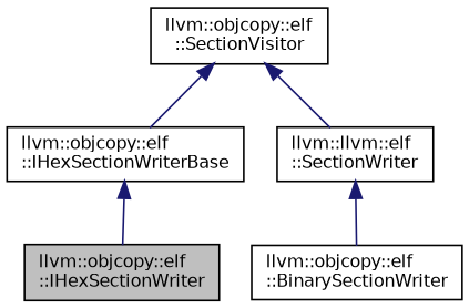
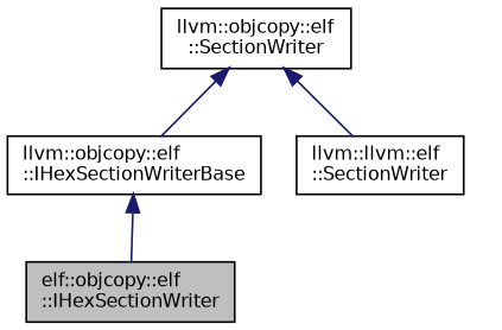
  digraph {
    node [color=black fontname=Helvetica fontsize=10 shape=record]
    edge [color=midnightblue dir=back fontname=Helvetica fontsize=10 labelfontname=Helvetica labelfontsize=10 style=solid]
-   n1 [fillcolor=grey75 fontcolor=black height=0.2 label="llvm::objcopy::elf\l::IHexSectionWriter" style=filled width=0.4]
+   n1 [fillcolor=grey75 fontcolor=black height=0.2 label="elf::objcopy::elf\l::IHexSectionWriter" style=filled width=0.4]
    n2 [height=0.2 label="llvm::objcopy::elf\l::IHexSectionWriterBase" width=0.4]
-   n3 [height=0.2 label="llvm::objcopy::elf\l::BinarySectionWriter" width=0.4]
    n4 [height=0.2 label="llvm::llvm::elf\l::SectionWriter" width=0.4]
-   n5 [height=0.2 label="llvm::objcopy::elf\l::SectionVisitor" width=0.4]
+   n5 [height=0.2 label="llvm::objcopy::elf\l::SectionWriter" width=0.4]
    n2 -> n1
-   n4 -> n3
    n5 -> n2
    n5 -> n4
  }
